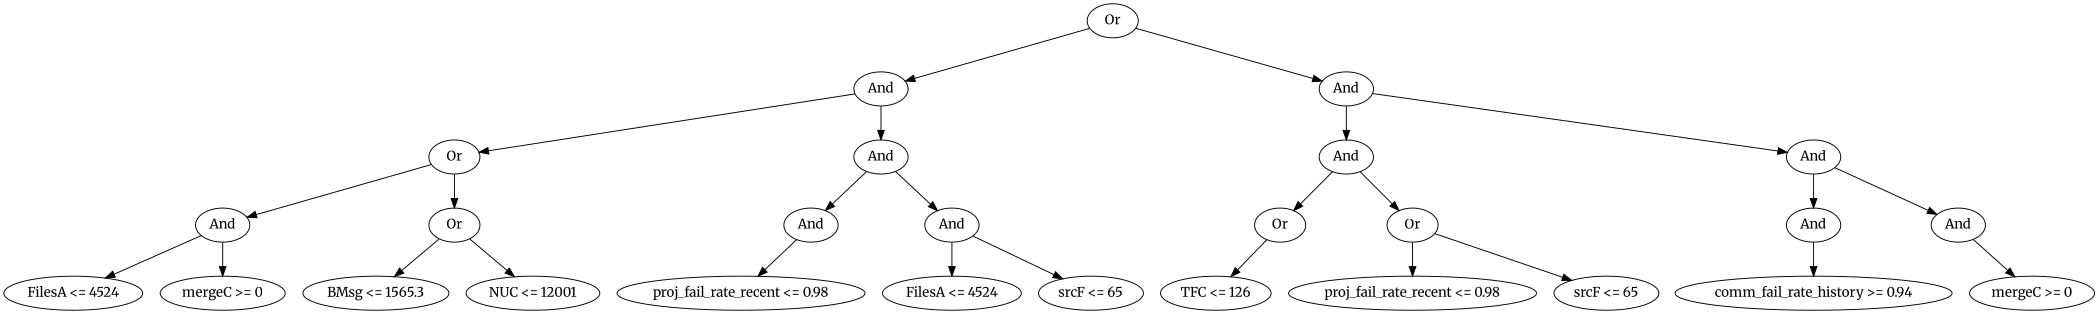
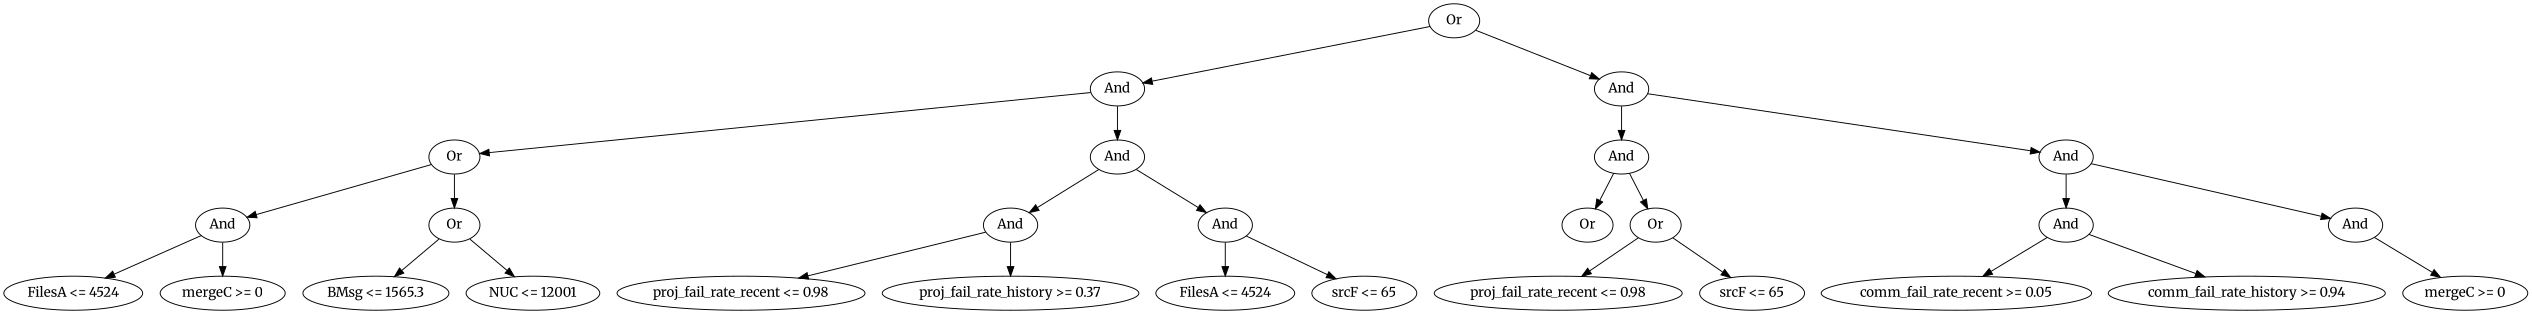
  digraph {
    fontname=Merriweather
    node [fontname=Merriweather]
    edge [fontname=Merriweather]
    n1 [height=0.5 label=Or width=0.75]
    n2 [height=0.5 label=And width=0.75]
    n3 [height=0.5 label=And width=0.75]
    n4 [height=0.5 label=Or width=0.75]
    n5 [height=0.5 label=And width=0.75]
    n6 [height=0.5 label=And width=0.75]
    n7 [height=0.5 label=And width=0.75]
    n8 [height=0.5 label=And width=0.75]
    n9 [height=0.5 label=Or width=0.75]
    n10 [height=0.5 label=And width=0.75]
    n11 [height=0.5 label=And width=0.75]
    n12 [height=0.5 label=Or width=0.75]
    n13 [height=0.5 label=Or width=0.75]
    n14 [height=0.5 label=And width=0.75]
    n15 [height=0.5 label=And width=0.75]
    n16 [height=0.5 label="FilesA <= 4524" width=1.8776]
    n17 [height=0.5 label="mergeC >= 0" width=1.6429]
    n18 [height=0.5 label="BMsg <= 1565.3" width=2.022]
    n19 [height=0.5 label="NUC <= 12001" width=1.8776]
    n20 [height=0.5 label="proj_fail_rate_recent <= 0.98" width=3.2497]
+   n21 [height=0.5 label="proj_fail_rate_history >= 0.37" width=3.34]
    n22 [height=0.5 label="FilesA <= 4524" width=1.8776]
    n23 [height=0.5 label="srcF <= 65" width=1.4443]
-   n24 [height=0.5 label="TFC <= 126" width=1.5887]
    n25 [height=0.5 label="proj_fail_rate_recent <= 0.98" width=3.2497]
    n26 [height=0.5 label="srcF <= 65" width=1.4443]
+   n27 [height=0.5 label="comm_fail_rate_recent >= 0.05" width=3.4844]
    n28 [height=0.5 label="comm_fail_rate_history >= 0.94" width=3.5566]
    n29 [height=0.5 label="mergeC >= 0" width=1.6429]
    n1 -> n2
    n1 -> n3
    n2 -> n4
    n2 -> n5
    n3 -> n6
    n3 -> n7
    n4 -> n8
    n4 -> n9
    n5 -> n10
    n5 -> n11
    n6 -> n12
    n6 -> n13
    n7 -> n14
    n7 -> n15
    n8 -> n16
    n8 -> n17
    n9 -> n18
    n9 -> n19
    n10 -> n20
+   n10 -> n21
    n11 -> n22
    n11 -> n23
-   n12 -> n24
    n13 -> n25
    n13 -> n26
+   n14 -> n27
    n14 -> n28
    n15 -> n29
  }
